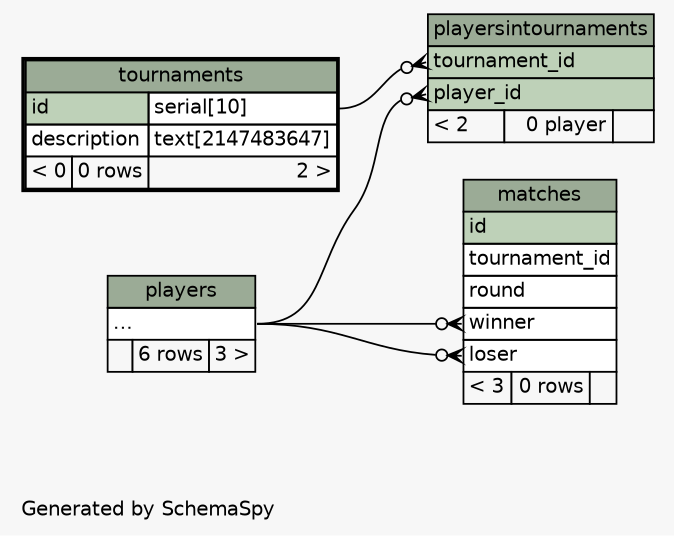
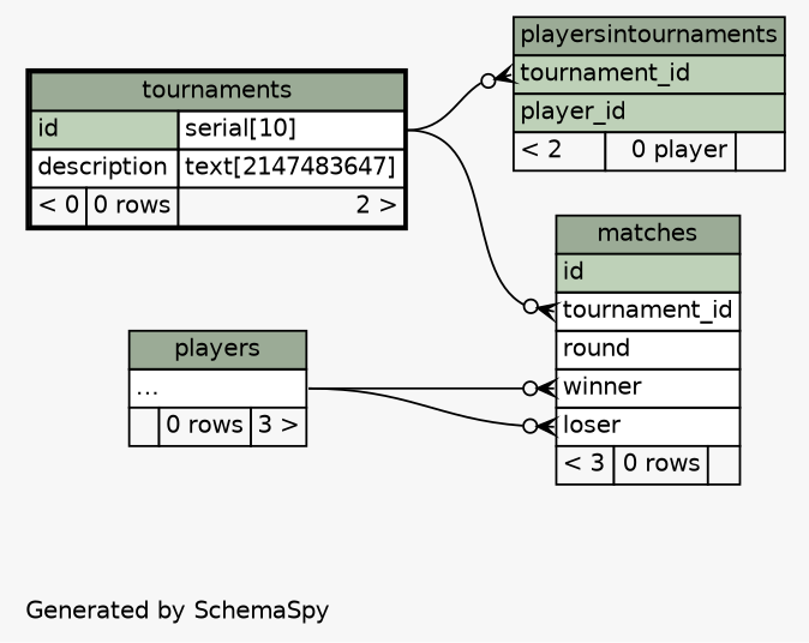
  digraph {
    bgcolor="#f7f7f7"
    fontname=Helvetica
    fontsize=11
    label="\nGenerated by SchemaSpy"
    labeljust=l
    nodesep=0.18
    rankdir=RL
    ranksep=0.46
    node [fontname=Helvetica fontsize=11 shape=plaintext]
    edge [arrowhead=none arrowsize=0.8 arrowtail=crowodot dir=back headport="elipses:e" tailport="tournament_id:w"]
    n1 [label=<     <TABLE BORDER="0" CELLBORDER="1" CELLSPACING="0" BGCOLOR="#ffffff">       <TR><TD COLSPAN="3" BGCOLOR="#9bab96" ALIGN="CENTER">matches</TD></TR>       <TR><TD PORT="id" COLSPAN="3" BGCOLOR="#bed1b8" ALIGN="LEFT">id</TD></TR>       <TR><TD PORT="tournament_id" COLSPAN="3" ALIGN="LEFT">tournament_id</TD></TR>       <TR><TD PORT="round" COLSPAN="3" ALIGN="LEFT">round</TD></TR>       <TR><TD PORT="winner" COLSPAN="3" ALIGN="LEFT">winner</TD></TR>       <TR><TD PORT="loser" COLSPAN="3" ALIGN="LEFT">loser</TD></TR>       <TR><TD ALIGN="LEFT" BGCOLOR="#f7f7f7">&lt; 3</TD><TD ALIGN="RIGHT" BGCOLOR="#f7f7f7">0 rows</TD><TD ALIGN="RIGHT" BGCOLOR="#f7f7f7">  </TD></TR>     </TABLE>>]
-   n2 [label=<     <TABLE BORDER="0" CELLBORDER="1" CELLSPACING="0" BGCOLOR="#ffffff">       <TR><TD COLSPAN="3" BGCOLOR="#9bab96" ALIGN="CENTER">players</TD></TR>       <TR><TD PORT="elipses" COLSPAN="3" ALIGN="LEFT">...</TD></TR>       <TR><TD ALIGN="LEFT" BGCOLOR="#f7f7f7">  </TD><TD ALIGN="RIGHT" BGCOLOR="#f7f7f7">6 rows</TD><TD ALIGN="RIGHT" BGCOLOR="#f7f7f7">3 &gt;</TD></TR>     </TABLE>>]
+   n2 [label=<     <TABLE BORDER="0" CELLBORDER="1" CELLSPACING="0" BGCOLOR="#ffffff">       <TR><TD COLSPAN="3" BGCOLOR="#9bab96" ALIGN="CENTER">players</TD></TR>       <TR><TD PORT="elipses" COLSPAN="3" ALIGN="LEFT">...</TD></TR>       <TR><TD ALIGN="LEFT" BGCOLOR="#f7f7f7">  </TD><TD ALIGN="RIGHT" BGCOLOR="#f7f7f7">0 rows</TD><TD ALIGN="RIGHT" BGCOLOR="#f7f7f7">3 &gt;</TD></TR>     </TABLE>>]
    n3 [label=<     <TABLE BORDER="2" CELLBORDER="1" CELLSPACING="0" BGCOLOR="#ffffff">       <TR><TD COLSPAN="3" BGCOLOR="#9bab96" ALIGN="CENTER">tournaments</TD></TR>       <TR><TD PORT="id" COLSPAN="2" BGCOLOR="#bed1b8" ALIGN="LEFT">id</TD><TD PORT="id.type" ALIGN="LEFT">serial[10]</TD></TR>       <TR><TD PORT="description" COLSPAN="2" ALIGN="LEFT">description</TD><TD PORT="description.type" ALIGN="LEFT">text[2147483647]</TD></TR>       <TR><TD ALIGN="LEFT" BGCOLOR="#f7f7f7">&lt; 0</TD><TD ALIGN="RIGHT" BGCOLOR="#f7f7f7">0 rows</TD><TD ALIGN="RIGHT" BGCOLOR="#f7f7f7">2 &gt;</TD></TR>     </TABLE>>]
    n4 [label=<     <TABLE BORDER="0" CELLBORDER="1" CELLSPACING="0" BGCOLOR="#ffffff">       <TR><TD COLSPAN="3" BGCOLOR="#9bab96" ALIGN="CENTER">playersintournaments</TD></TR>       <TR><TD PORT="tournament_id" COLSPAN="3" BGCOLOR="#bed1b8" ALIGN="LEFT">tournament_id</TD></TR>       <TR><TD PORT="player_id" COLSPAN="3" BGCOLOR="#bed1b8" ALIGN="LEFT">player_id</TD></TR>       <TR><TD ALIGN="LEFT" BGCOLOR="#f7f7f7">&lt; 2</TD><TD ALIGN="RIGHT" BGCOLOR="#f7f7f7">0 player</TD><TD ALIGN="RIGHT" BGCOLOR="#f7f7f7">  </TD></TR>     </TABLE>>]
    n1 -> n2 [tailport="loser:w"]
    n1 -> n2 [tailport="winner:w"]
-   n4 -> n2 [tailport="player_id:w"]
+   n1 -> n3 [headport="id.type:e"]
    n4 -> n3 [headport="id.type:e"]
  }
